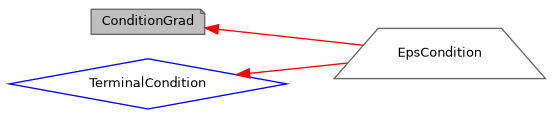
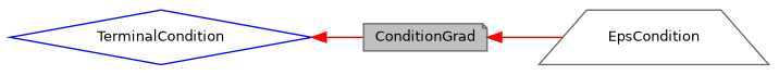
  digraph {
    rankdir=LR
    node [color=gray40 fillcolor=white fontname=Helvetica fontsize=10 style=filled]
    edge [color=red dir=back fontname=Helvetica fontsize=10 labelfontname=Helvetica labelfontsize=10 style=solid]
    n1 [fillcolor=grey75 fontcolor=black height=0.2 label=ConditionGrad shape=note width=0.4]
    n2 [height=0.2 label=EpsCondition shape=trapezium width=0.4]
    n3 [color=blue height=0.2 label=TerminalCondition shape=diamond width=0.4]
    n1 -> n2
-   n3 -> n2
+   n3 -> n1
  }
